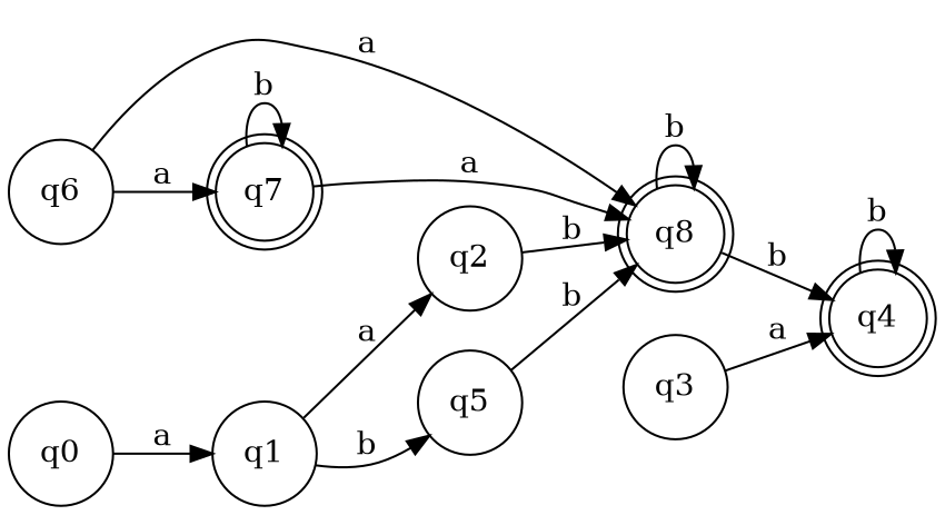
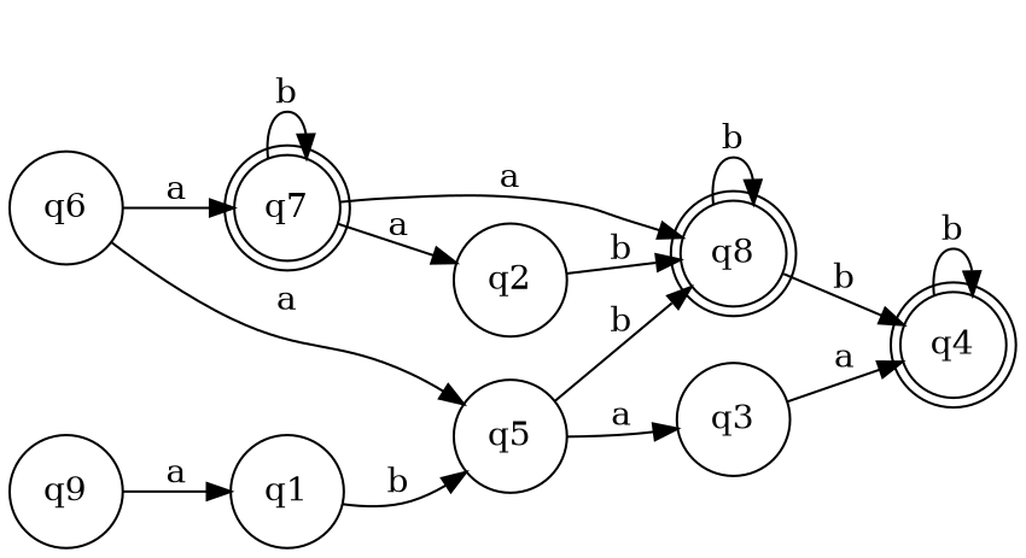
  digraph {
    rankdir=LR
    node [margin=0.1 shape=circle]
    q4 [margin=0 shape=doublecircle]
    q7 [margin=0 shape=doublecircle]
    q8 [margin=0 shape=doublecircle]
    " " [color=white width=0]
-   q0
+   q0 [label=q9]
    q1
    q2
    q5
    q6
    q3
    q4 -> q4 [label=b]
    q7 -> q7 [label=b]
    q7 -> q8 [label=a]
    q8 -> q4 [label=b]
    q8 -> q8 [label=b]
    q0 -> q1 [label=a]
-   q1 -> q2 [label=a]
+   q7 -> q2 [label=a]
    q1 -> q5 [label=b]
    q2 -> q8 [label=b]
    q5 -> q8 [label=b]
+   q5 -> q3 [label=a]
    q6 -> q7 [label=a]
-   q6 -> q8 [label=a]
+   q6 -> q5 [label=a]
    q3 -> q4 [label=a]
  }
